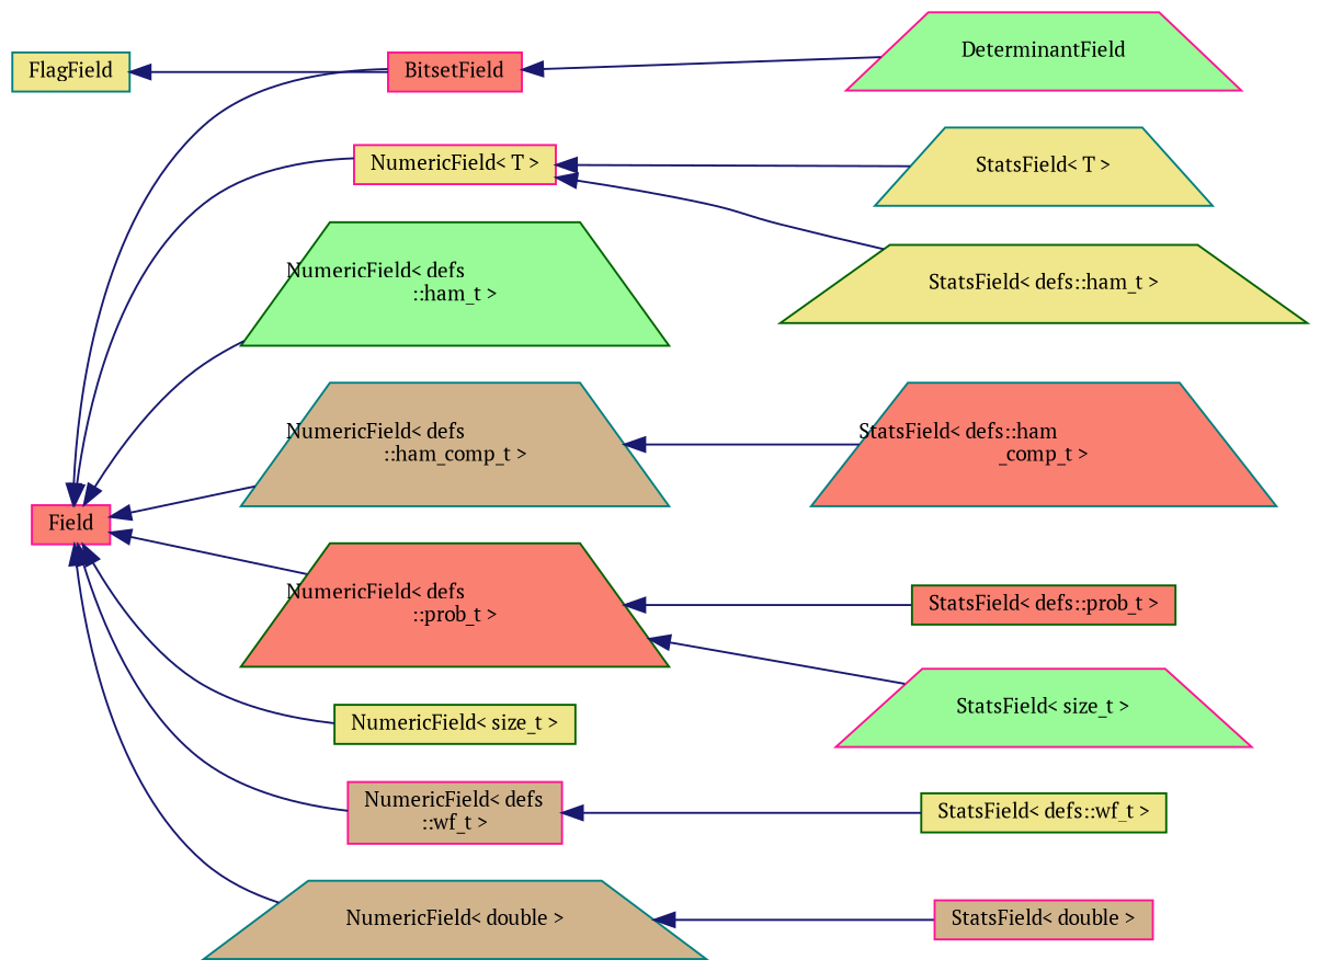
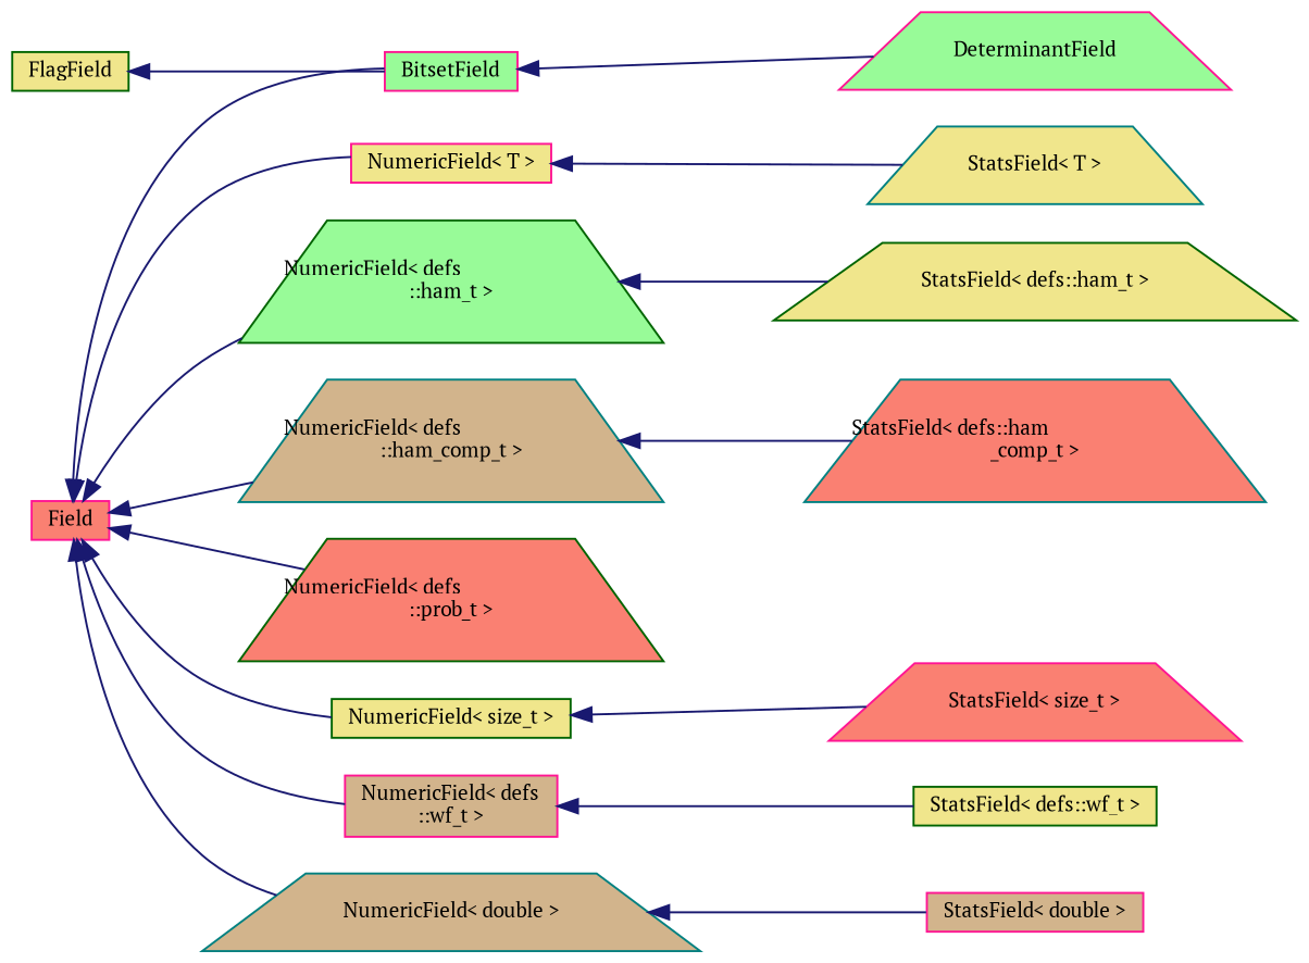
  digraph {
    fontname="PT Serif"
    rankdir=LR
    node [color=deeppink fillcolor=khaki fontname="PT Serif" fontsize=10 shape=box style=filled]
    edge [color=midnightblue dir=back fontname="PT Serif" fontsize=10 labelfontname=Helvetica labelfontsize=10 style=solid]
    n1 [fillcolor=salmon fontcolor=black height=0.2 label=Field width=0.4]
-   n2 [fillcolor=salmon height=0.2 label=BitsetField width=0.4]
+   n2 [fillcolor=palegreen height=0.2 label=BitsetField width=0.4]
    n3 [height=0.2 label="NumericField\< T \>" width=0.4]
    n4 [color=teal fillcolor=tan height=0.2 label="NumericField\< defs\l::ham_comp_t \>" shape=trapezium width=0.4]
    n5 [color=darkgreen fillcolor=palegreen height=0.2 label="NumericField\< defs\l::ham_t \>" shape=trapezium width=0.4]
    n6 [color=darkgreen fillcolor=salmon height=0.2 label="NumericField\< defs\l::prob_t \>" shape=trapezium width=0.4]
    n7 [fillcolor=tan height=0.2 label="NumericField\< defs\l::wf_t \>" width=0.4]
    n8 [color=teal fillcolor=tan height=0.2 label="NumericField\< double \>" shape=trapezium width=0.4]
    n9 [color=darkgreen height=0.2 label="NumericField\< size_t \>" width=0.4]
    n10 [fillcolor=palegreen height=0.2 label=DeterminantField shape=trapezium width=0.4]
    n11 [color=teal height=0.2 label="StatsField\< T \>" shape=trapezium width=0.4]
    n12 [color=teal fillcolor=salmon height=0.2 label="StatsField\< defs::ham\l_comp_t \>" shape=trapezium width=0.4]
    n13 [color=darkgreen height=0.2 label="StatsField\< defs::ham_t \>" shape=trapezium width=0.4]
-   n14 [color=darkgreen fillcolor=salmon height=0.2 label="StatsField\< defs::prob_t \>" width=0.4]
    n15 [color=darkgreen height=0.2 label="StatsField\< defs::wf_t \>" width=0.4]
    n16 [fillcolor=tan height=0.2 label="StatsField\< double \>" width=0.4]
-   n17 [fillcolor=palegreen height=0.2 label="StatsField\< size_t \>" shape=trapezium width=0.4]
-   n18 [color=teal height=0.2 label=FlagField width=0.4]
+   n17 [fillcolor=salmon height=0.2 label="StatsField\< size_t \>" shape=trapezium width=0.4]
+   n18 [color=darkgreen height=0.2 label=FlagField width=0.4]
    n1 -> n2
    n1 -> n3
    n1 -> n4
    n1 -> n5
    n1 -> n6
    n1 -> n7
    n1 -> n8
    n1 -> n9
    n2 -> n10
    n3 -> n11
    n4 -> n12
-   n3 -> n13
-   n6 -> n14
+   n5 -> n13
    n7 -> n15
    n8 -> n16
-   n6 -> n17
+   n9 -> n17
    n18 -> n2
  }
